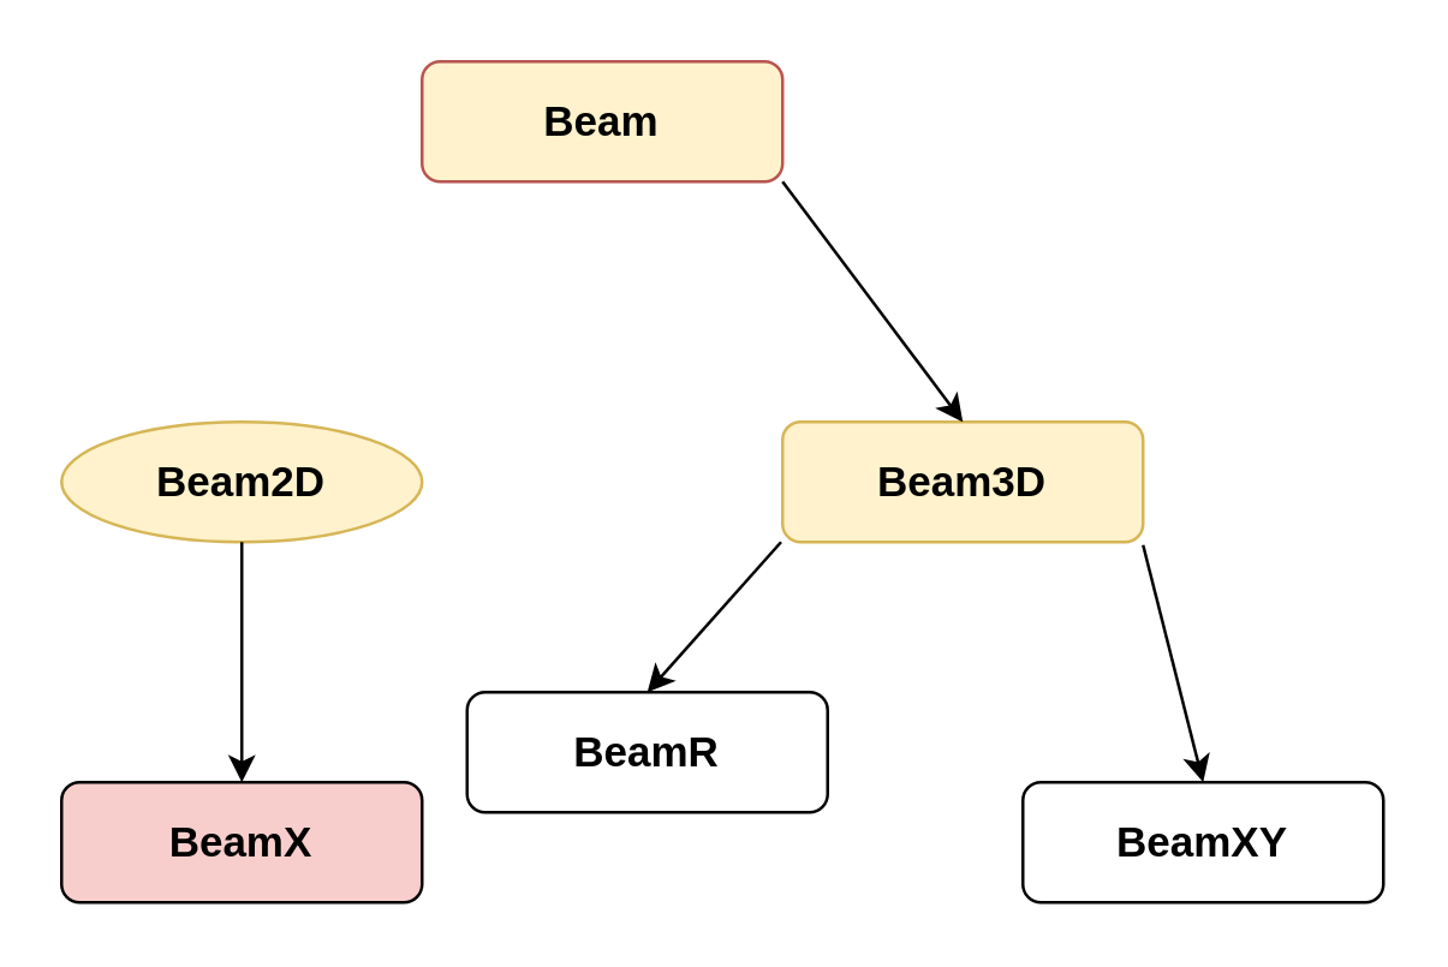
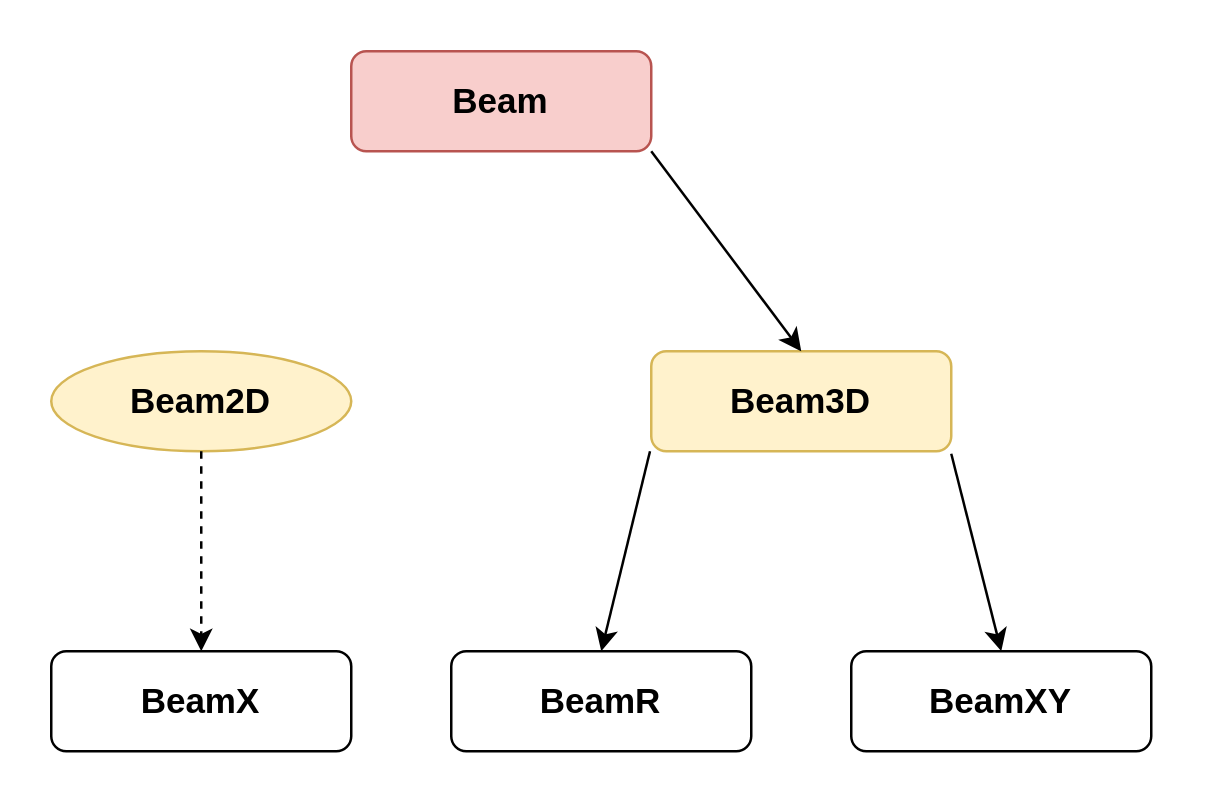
  <mxCell id="0" />
  <mxCell id="1" parent="0" />
- <mxCell id="2" value="&lt;b&gt;&lt;font style=&quot;font-size: 14px&quot;&gt;Beam&lt;/font&gt;&lt;/b&gt;" style="rounded=1;whiteSpace=wrap;html=1;fillColor=#fff2cc;strokeColor=#b85450;" vertex="1" parent="1"><mxGeometry x="140" y="20" width="120" height="40" as="geometry" /></mxCell>
+ <mxCell id="2" value="&lt;b&gt;&lt;font style=&quot;font-size: 14px&quot;&gt;Beam&lt;/font&gt;&lt;/b&gt;" style="rounded=1;whiteSpace=wrap;html=1;fillColor=#f8cecc;strokeColor=#b85450;" vertex="1" parent="1"><mxGeometry x="140" y="20" width="120" height="40" as="geometry" /></mxCell>
  <mxCell id="3" value="&lt;font style=&quot;font-size: 14px&quot;&gt;&lt;b&gt;Beam2D&lt;/b&gt;&lt;/font&gt;" style="ellipse;whiteSpace=wrap;html=1;fillColor=#fff2cc;strokeColor=#d6b656;" vertex="1" parent="1"><mxGeometry x="20" y="140" width="120" height="40" as="geometry" /></mxCell>
  <mxCell id="4" value="&lt;font style=&quot;font-size: 14px&quot;&gt;&lt;b&gt;Beam3D&lt;/b&gt;&lt;/font&gt;" style="rounded=1;whiteSpace=wrap;html=1;fillColor=#fff2cc;strokeColor=#d6b656;" vertex="1" parent="1"><mxGeometry x="260" y="140" width="120" height="40" as="geometry" /></mxCell>
  <mxCell id="5" value="" style="endArrow=classic;html=1;entryX=0.5;entryY=0;entryDx=0;entryDy=0;" edge="1" parent="1" target="4"><mxGeometry width="50" height="50" relative="1" as="geometry"><mxPoint x="260" y="60" as="sourcePoint" /><mxPoint x="200" y="239" as="targetPoint" /></mxGeometry></mxCell>
- <mxCell id="6" value="&lt;font style=&quot;font-size: 14px&quot;&gt;&lt;b&gt;BeamX&lt;/b&gt;&lt;/font&gt;" style="rounded=1;whiteSpace=wrap;html=1;fillColor=#f8cecc;" vertex="1" parent="1"><mxGeometry x="20" y="260" width="120" height="40" as="geometry" /></mxCell>
- <mxCell id="7" value="" style="endArrow=classic;html=1;exitX=0.5;exitY=1;exitDx=0;exitDy=0;entryX=0.5;entryY=0;entryDx=0;entryDy=0;" edge="1" parent="1" source="3" target="6"><mxGeometry width="50" height="50" relative="1" as="geometry"><mxPoint x="151" y="71" as="sourcePoint" /><mxPoint x="90" y="150" as="targetPoint" /></mxGeometry></mxCell>
+ <mxCell id="6" value="&lt;font style=&quot;font-size: 14px&quot;&gt;&lt;b&gt;BeamX&lt;/b&gt;&lt;/font&gt;" style="rounded=1;whiteSpace=wrap;html=1;" vertex="1" parent="1"><mxGeometry x="20" y="260" width="120" height="40" as="geometry" /></mxCell>
+ <mxCell id="7" value="" style="endArrow=classic;html=1;exitX=0.5;exitY=1;exitDx=0;exitDy=0;entryX=0.5;entryY=0;entryDx=0;entryDy=0;dashed=1;" edge="1" parent="1" source="3" target="6"><mxGeometry width="50" height="50" relative="1" as="geometry"><mxPoint x="151" y="71" as="sourcePoint" /><mxPoint x="90" y="150" as="targetPoint" /></mxGeometry></mxCell>
  <mxCell id="8" value="" style="endArrow=classic;html=1;exitX=0.5;exitY=1;exitDx=0;exitDy=0;entryX=0.5;entryY=0;entryDx=0;entryDy=0;" edge="1" parent="1" target="9"><mxGeometry width="50" height="50" relative="1" as="geometry"><mxPoint x="259.5" y="180" as="sourcePoint" /><mxPoint x="259.5" y="260" as="targetPoint" /></mxGeometry></mxCell>
- <mxCell id="9" value="&lt;font style=&quot;font-size: 14px&quot;&gt;&lt;b&gt;BeamR&lt;/b&gt;&lt;/font&gt;" style="rounded=1;whiteSpace=wrap;html=1;" vertex="1" parent="1"><mxGeometry x="155" y="230" width="120" height="40" as="geometry" /></mxCell>
+ <mxCell id="9" value="&lt;font style=&quot;font-size: 14px&quot;&gt;&lt;b&gt;BeamR&lt;/b&gt;&lt;/font&gt;" style="rounded=1;whiteSpace=wrap;html=1;" vertex="1" parent="1"><mxGeometry x="180" y="260" width="120" height="40" as="geometry" /></mxCell>
  <mxCell id="10" value="" style="endArrow=classic;html=1;exitX=1;exitY=1.025;exitDx=0;exitDy=0;exitPerimeter=0;" edge="1" parent="1" source="4"><mxGeometry width="50" height="50" relative="1" as="geometry"><mxPoint x="269.5" y="190" as="sourcePoint" /><mxPoint x="400" y="260" as="targetPoint" /></mxGeometry></mxCell>
  <mxCell id="11" value="&lt;b&gt;&lt;font style=&quot;font-size: 14px&quot;&gt;BeamXY&lt;/font&gt;&lt;/b&gt;" style="rounded=1;whiteSpace=wrap;html=1;" vertex="1" parent="1"><mxGeometry x="340" y="260" width="120" height="40" as="geometry" /></mxCell>
